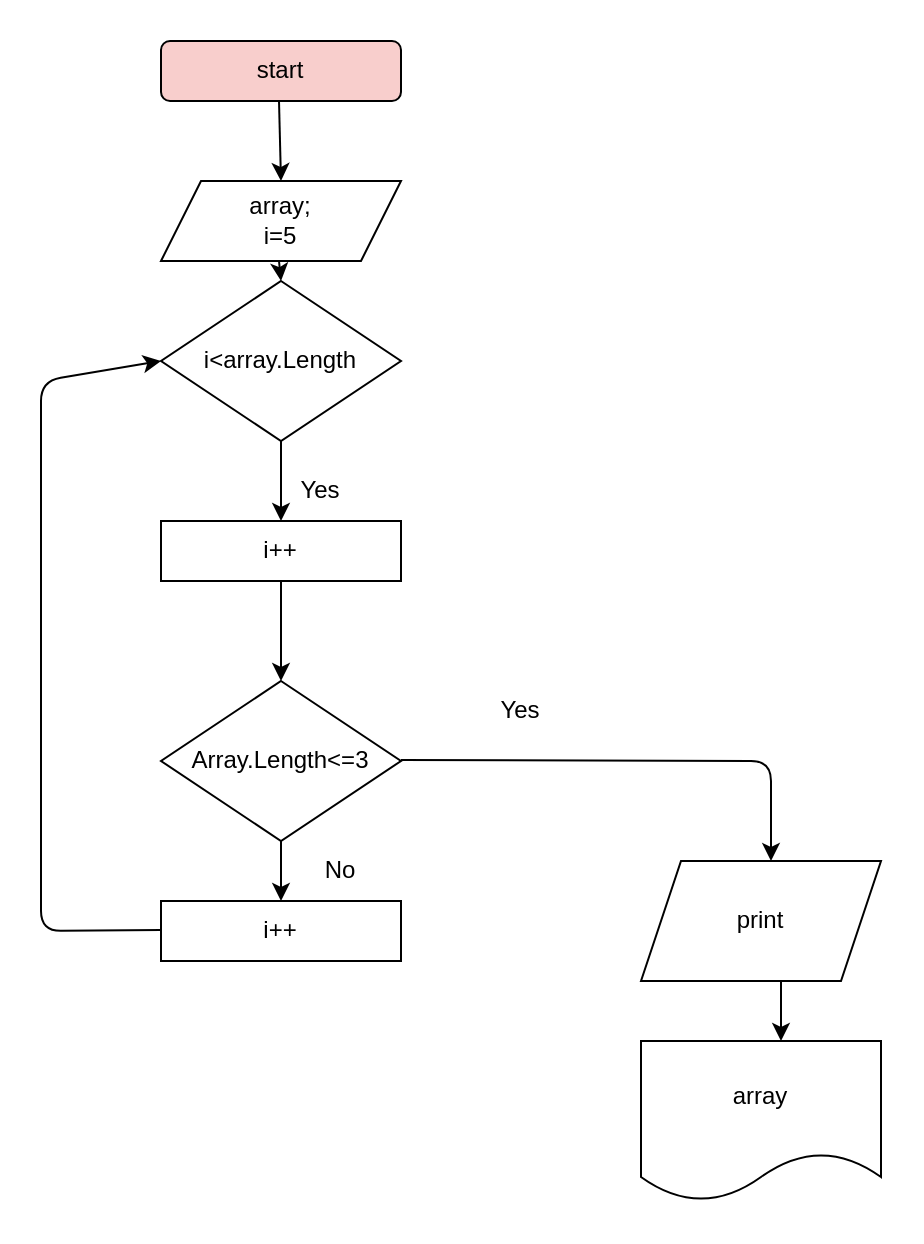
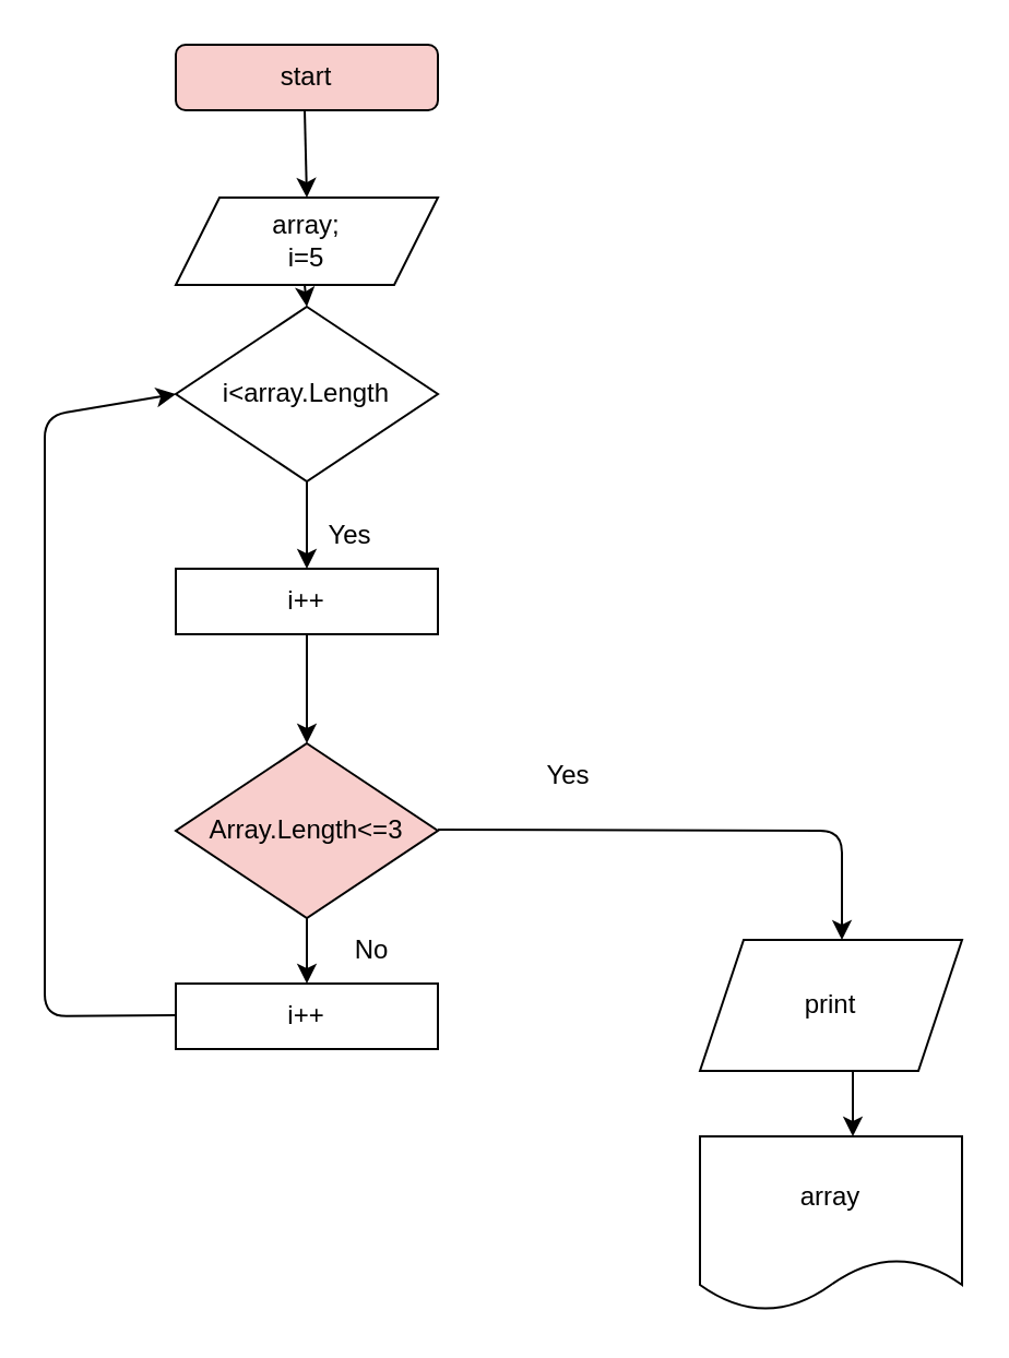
  <mxCell id="0" />
  <mxCell id="1" parent="0" />
  <mxCell id="2" value="start" style="rounded=1;whiteSpace=wrap;html=1;fillColor=#f8cecc;" vertex="1" parent="1"><mxGeometry x="80" y="20" width="120" height="30" as="geometry" /></mxCell>
  <mxCell id="3" value="array;&lt;br&gt;i=5" style="shape=parallelogram;perimeter=parallelogramPerimeter;whiteSpace=wrap;html=1;fixedSize=1;" vertex="1" parent="1"><mxGeometry x="80" y="90" width="120" height="40" as="geometry" /></mxCell>
  <mxCell id="4" value="i&amp;lt;array.Length" style="rhombus;whiteSpace=wrap;html=1;" vertex="1" parent="1"><mxGeometry x="80" y="140" width="120" height="80" as="geometry" /></mxCell>
- <mxCell id="5" value="Array.Length&amp;lt;=3" style="rhombus;whiteSpace=wrap;html=1;" vertex="1" parent="1"><mxGeometry x="80" y="340" width="120" height="80" as="geometry" /></mxCell>
+ <mxCell id="5" value="Array.Length&amp;lt;=3" style="rhombus;whiteSpace=wrap;html=1;fillColor=#f8cecc;" vertex="1" parent="1"><mxGeometry x="80" y="340" width="120" height="80" as="geometry" /></mxCell>
  <mxCell id="6" value="i++" style="rounded=0;whiteSpace=wrap;html=1;" vertex="1" parent="1"><mxGeometry x="80" y="260" width="120" height="30" as="geometry" /></mxCell>
  <mxCell id="7" value="i++" style="rounded=0;whiteSpace=wrap;html=1;" vertex="1" parent="1"><mxGeometry x="80" y="450" width="120" height="30" as="geometry" /></mxCell>
  <mxCell id="8" value="array" style="shape=document;whiteSpace=wrap;html=1;boundedLbl=1;" vertex="1" parent="1"><mxGeometry x="320" y="520" width="120" height="80" as="geometry" /></mxCell>
  <mxCell id="9" value="print" style="shape=parallelogram;perimeter=parallelogramPerimeter;whiteSpace=wrap;html=1;fixedSize=1;" vertex="1" parent="1"><mxGeometry x="320" y="430" width="120" height="60" as="geometry" /></mxCell>
  <mxCell id="10" value="Yes" style="text;html=1;strokeColor=none;fillColor=none;align=center;verticalAlign=middle;whiteSpace=wrap;rounded=0;" vertex="1" parent="1"><mxGeometry x="130" y="230" width="60" height="30" as="geometry" /></mxCell>
  <mxCell id="11" value="" style="endArrow=classic;html=1;exitX=0.5;exitY=1;exitDx=0;exitDy=0;entryX=0.5;entryY=0;entryDx=0;entryDy=0;" edge="1" parent="1" source="4" target="6"><mxGeometry width="50" height="50" relative="1" as="geometry"><mxPoint x="20" y="260" as="sourcePoint" /><mxPoint x="130" y="250" as="targetPoint" /></mxGeometry></mxCell>
  <mxCell id="12" value="" style="endArrow=classic;html=1;exitX=0.5;exitY=1;exitDx=0;exitDy=0;entryX=0.5;entryY=0;entryDx=0;entryDy=0;" edge="1" parent="1" source="6" target="5"><mxGeometry width="50" height="50" relative="1" as="geometry"><mxPoint x="150" y="240" as="sourcePoint" /><mxPoint x="140" y="330" as="targetPoint" /></mxGeometry></mxCell>
  <mxCell id="13" value="Yes" style="text;html=1;strokeColor=none;fillColor=none;align=center;verticalAlign=middle;whiteSpace=wrap;rounded=0;" vertex="1" parent="1"><mxGeometry x="230" y="340" width="60" height="30" as="geometry" /></mxCell>
  <mxCell id="14" value="" style="endArrow=classic;html=1;" edge="1" parent="1"><mxGeometry width="50" height="50" relative="1" as="geometry"><mxPoint x="200" y="379.5" as="sourcePoint" /><mxPoint x="385" y="430" as="targetPoint" /><Array as="points"><mxPoint x="385" y="380" /></Array></mxGeometry></mxCell>
  <mxCell id="15" value="" style="endArrow=classic;html=1;exitX=0.5;exitY=1;exitDx=0;exitDy=0;" edge="1" parent="1"><mxGeometry width="50" height="50" relative="1" as="geometry"><mxPoint x="390" y="490" as="sourcePoint" /><mxPoint x="390" y="520" as="targetPoint" /><Array as="points"><mxPoint x="390" y="510" /></Array></mxGeometry></mxCell>
  <mxCell id="16" value="" style="endArrow=classic;html=1;exitX=0.5;exitY=1;exitDx=0;exitDy=0;" edge="1" parent="1" source="5"><mxGeometry width="50" height="50" relative="1" as="geometry"><mxPoint x="160" y="430" as="sourcePoint" /><mxPoint x="140" y="450" as="targetPoint" /></mxGeometry></mxCell>
  <mxCell id="17" value="" style="endArrow=classic;html=1;entryX=0;entryY=0.5;entryDx=0;entryDy=0;" edge="1" parent="1" target="4"><mxGeometry width="50" height="50" relative="1" as="geometry"><mxPoint x="80" y="464.5" as="sourcePoint" /><mxPoint x="0" y="300" as="targetPoint" /><Array as="points"><mxPoint x="20" y="465" /><mxPoint x="20" y="190" /></Array></mxGeometry></mxCell>
  <mxCell id="18" value="No" style="text;html=1;strokeColor=none;fillColor=none;align=center;verticalAlign=middle;whiteSpace=wrap;rounded=0;" vertex="1" parent="1"><mxGeometry x="140" y="420" width="60" height="30" as="geometry" /></mxCell>
  <mxCell id="19" value="" style="endArrow=classic;html=1;exitX=0.5;exitY=1;exitDx=0;exitDy=0;entryX=0.5;entryY=0;entryDx=0;entryDy=0;" edge="1" parent="1" target="3"><mxGeometry width="50" height="50" relative="1" as="geometry"><mxPoint x="139" y="50" as="sourcePoint" /><mxPoint x="139" y="80" as="targetPoint" /></mxGeometry></mxCell>
  <mxCell id="20" value="" style="endArrow=classic;html=1;exitX=0.5;exitY=1;exitDx=0;exitDy=0;entryX=0.5;entryY=0;entryDx=0;entryDy=0;" edge="1" parent="1" target="4"><mxGeometry width="50" height="50" relative="1" as="geometry"><mxPoint x="139" y="130" as="sourcePoint" /><mxPoint x="139" y="140" as="targetPoint" /></mxGeometry></mxCell>
